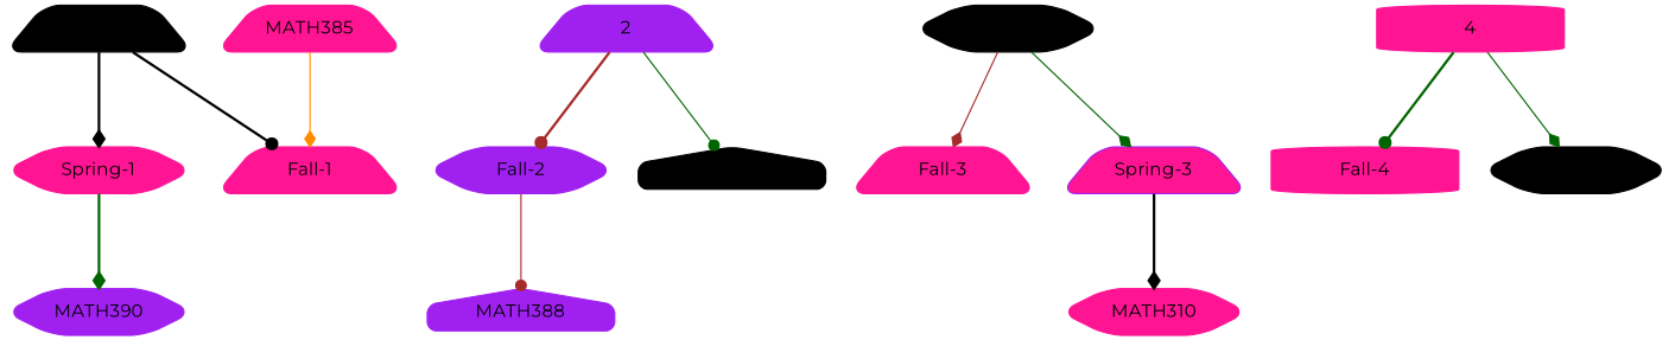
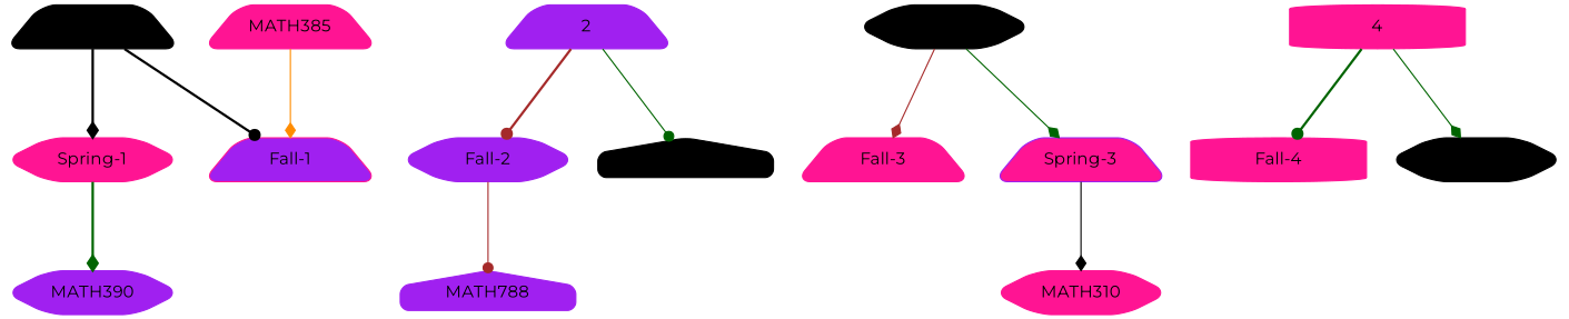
  digraph {
    compound=true
    fontname=Montserrat
    forcelabels=true
    rankdir=TB
    node [color=deeppink fixedsize=shape fontname=Montserrat shape=trapezium style="rounded,filled"]
    edge [arrowhead=diamond color=darkgreen fontname=Montserrat minlen=2 style=bold]
    1 [color=black width=2]
-   "Fall-1" [width=2]
+   "Fall-1" [width=2 fillcolor=purple]
    "Spring-1" [shape=hexagon width=2]
    MATH390 [color=purple shape=hexagon width=2]
    MATH385 [width=2]
    2 [color=purple width=2]
    "Fall-2" [color=purple shape=hexagon width=2]
    "Spring-2" [color=black shape=house width=2]
-   MATH388 [color=purple shape=house width=2]
+   MATH388 [color=purple shape=house width=2 label=MATH788]
    3 [color=black shape=hexagon width=2]
    "Fall-3" [width=2]
    "Spring-3" [color=purple fillcolor=deeppink width=2]
    MATH310 [shape=hexagon width=2]
    4 [shape=cylinder width=2]
    "Fall-4" [shape=cylinder width=2]
    "Spring-4" [color=black shape=hexagon width=2]
    1 -> "Fall-1" [arrowhead=dot color=black]
    1 -> "Spring-1" [color=black]
    "Spring-1" -> MATH390
    MATH385 -> "Fall-1" [color=darkorange style=solid]
    2 -> "Fall-2" [arrowhead=dot color=brown]
    2 -> "Spring-2" [arrowhead=dot style=solid]
    "Fall-2" -> MATH388 [arrowhead=dot color=brown style=solid]
    3 -> "Fall-3" [color=brown style=solid]
    3 -> "Spring-3" [style=solid]
-   "Spring-3" -> MATH310 [color=black]
+   "Spring-3" -> MATH310 [color=black style=solid]
    4 -> "Fall-4" [arrowhead=dot]
    4 -> "Spring-4" [style=solid]
  }
